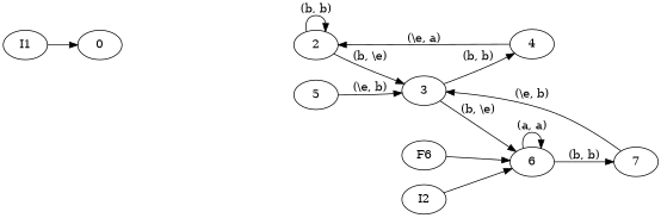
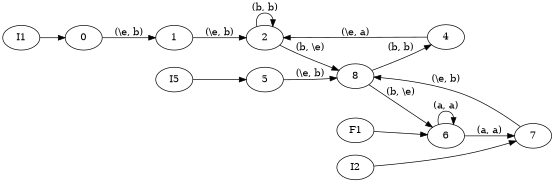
  digraph {
    rankdir=LR
    vcsn_context="lat<lan<lal_char(ab)>,lan<lal_char(ab)>>_b"
    n1 [label=I1]
    0
+   1
    2
-   3
+   3 [label=8]
    4
    6
    7
-   F6
+   F6 [label=F1]
    5
+   I5
    n12 [label=I2]
    n1 -> 0
+   0 -> 1 [label="(\\e, b)"]
+   1 -> 2 [label="(\\e, b)"]
    2 -> 2 [label="(b, b)"]
    2 -> 3 [label="(b, \\e)"]
    3 -> 4 [label="(b, b)"]
    3 -> 6 [label="(b, \\e)"]
    4 -> 2 [label="(\\e, a)"]
    6 -> 6 [label="(a, a)"]
-   6 -> 7 [label="(b, b)"]
+   6 -> 7 [label="(a, a)"]
    7 -> 3 [label="(\\e, b)"]
    F6 -> 6
    5 -> 3 [label="(\\e, b)"]
-   n12 -> 6
+   I5 -> 5
+   n12 -> 7
  }
